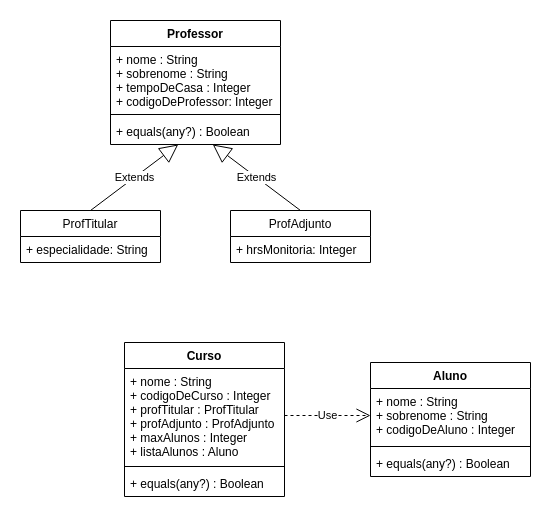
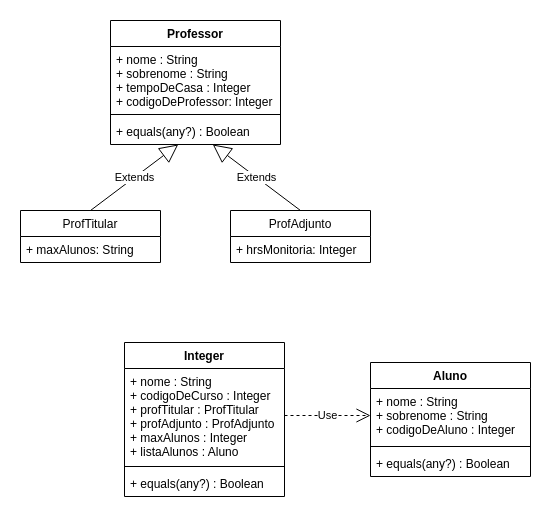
  <mxCell id="0" />
  <mxCell id="1" parent="0" />
  <mxCell id="2" value="Professor" style="swimlane;fontStyle=1;align=center;verticalAlign=top;childLayout=stackLayout;horizontal=1;startSize=26;horizontalStack=0;resizeParent=1;resizeParentMax=0;resizeLast=0;collapsible=1;marginBottom=0;" parent="1" vertex="1"><mxGeometry x="110" y="20" width="170" height="124" as="geometry" /></mxCell>
  <mxCell id="3" value="+ nome : String&#10;+ sobrenome : String&#10;+ tempoDeCasa : Integer&#10;+ codigoDeProfessor: Integer" style="text;strokeColor=none;fillColor=none;align=left;verticalAlign=top;spacingLeft=4;spacingRight=4;overflow=hidden;rotatable=0;points=[[0,0.5],[1,0.5]];portConstraint=eastwest;" parent="2" vertex="1"><mxGeometry y="26" width="170" height="64" as="geometry" /></mxCell>
  <mxCell id="4" value="" style="line;strokeWidth=1;fillColor=none;align=left;verticalAlign=middle;spacingTop=-1;spacingLeft=3;spacingRight=3;rotatable=0;labelPosition=right;points=[];portConstraint=eastwest;" parent="2" vertex="1"><mxGeometry y="90" width="170" height="8" as="geometry" /></mxCell>
  <mxCell id="5" value="+ equals(any?) : Boolean" style="text;strokeColor=none;fillColor=none;align=left;verticalAlign=top;spacingLeft=4;spacingRight=4;overflow=hidden;rotatable=0;points=[[0,0.5],[1,0.5]];portConstraint=eastwest;" parent="2" vertex="1"><mxGeometry y="98" width="170" height="26" as="geometry" /></mxCell>
  <mxCell id="6" value="ProfAdjunto" style="swimlane;fontStyle=0;childLayout=stackLayout;horizontal=1;startSize=26;fillColor=none;horizontalStack=0;resizeParent=1;resizeParentMax=0;resizeLast=0;collapsible=1;marginBottom=0;" vertex="1" parent="1"><mxGeometry x="230" y="210" width="140" height="52" as="geometry" /></mxCell>
  <mxCell id="7" value="+ hrsMonitoria: Integer" style="text;strokeColor=none;fillColor=none;align=left;verticalAlign=top;spacingLeft=4;spacingRight=4;overflow=hidden;rotatable=0;points=[[0,0.5],[1,0.5]];portConstraint=eastwest;" vertex="1" parent="6"><mxGeometry y="26" width="140" height="26" as="geometry" /></mxCell>
  <mxCell id="8" value="ProfTitular" style="swimlane;fontStyle=0;childLayout=stackLayout;horizontal=1;startSize=26;fillColor=none;horizontalStack=0;resizeParent=1;resizeParentMax=0;resizeLast=0;collapsible=1;marginBottom=0;" vertex="1" parent="1"><mxGeometry x="20" y="210" width="140" height="52" as="geometry" /></mxCell>
- <mxCell id="9" value="+ especialidade: String" style="text;strokeColor=none;fillColor=none;align=left;verticalAlign=top;spacingLeft=4;spacingRight=4;overflow=hidden;rotatable=0;points=[[0,0.5],[1,0.5]];portConstraint=eastwest;" vertex="1" parent="8"><mxGeometry y="26" width="140" height="26" as="geometry" /></mxCell>
+ <mxCell id="9" value="+ maxAlunos: String" style="text;strokeColor=none;fillColor=none;align=left;verticalAlign=top;spacingLeft=4;spacingRight=4;overflow=hidden;rotatable=0;points=[[0,0.5],[1,0.5]];portConstraint=eastwest;" vertex="1" parent="8"><mxGeometry y="26" width="140" height="26" as="geometry" /></mxCell>
  <mxCell id="10" value="Extends" style="endArrow=block;endSize=16;endFill=0;html=1;exitX=0.5;exitY=0;exitDx=0;exitDy=0;" edge="1" parent="1" source="8" target="5"><mxGeometry width="160" relative="1" as="geometry"><mxPoint x="120" y="190" as="sourcePoint" /><mxPoint x="280" y="190" as="targetPoint" /></mxGeometry></mxCell>
  <mxCell id="11" value="Extends" style="endArrow=block;endSize=16;endFill=0;html=1;exitX=0.5;exitY=0;exitDx=0;exitDy=0;" edge="1" parent="1" source="6" target="5"><mxGeometry width="160" relative="1" as="geometry"><mxPoint x="100" y="220" as="sourcePoint" /><mxPoint x="187.722" y="154" as="targetPoint" /></mxGeometry></mxCell>
- <mxCell id="12" value="Curso" style="swimlane;fontStyle=1;align=center;verticalAlign=top;childLayout=stackLayout;horizontal=1;startSize=26;horizontalStack=0;resizeParent=1;resizeParentMax=0;resizeLast=0;collapsible=1;marginBottom=0;" vertex="1" parent="1"><mxGeometry x="124" y="342" width="160" height="154" as="geometry" /></mxCell>
+ <mxCell id="12" value="Integer" style="swimlane;fontStyle=1;align=center;verticalAlign=top;childLayout=stackLayout;horizontal=1;startSize=26;horizontalStack=0;resizeParent=1;resizeParentMax=0;resizeLast=0;collapsible=1;marginBottom=0;" vertex="1" parent="1"><mxGeometry x="124" y="342" width="160" height="154" as="geometry" /></mxCell>
  <mxCell id="13" value="+ nome : String&#10;+ codigoDeCurso : Integer&#10;+ profTitular : ProfTitular&#10;+ profAdjunto : ProfAdjunto&#10;+ maxAlunos : Integer&#10;+ listaAlunos : Aluno&#10;" style="text;strokeColor=none;fillColor=none;align=left;verticalAlign=top;spacingLeft=4;spacingRight=4;overflow=hidden;rotatable=0;points=[[0,0.5],[1,0.5]];portConstraint=eastwest;" vertex="1" parent="12"><mxGeometry y="26" width="160" height="94" as="geometry" /></mxCell>
  <mxCell id="14" value="" style="line;strokeWidth=1;fillColor=none;align=left;verticalAlign=middle;spacingTop=-1;spacingLeft=3;spacingRight=3;rotatable=0;labelPosition=right;points=[];portConstraint=eastwest;" vertex="1" parent="12"><mxGeometry y="120" width="160" height="8" as="geometry" /></mxCell>
  <mxCell id="15" value="+ equals(any?) : Boolean" style="text;strokeColor=none;fillColor=none;align=left;verticalAlign=top;spacingLeft=4;spacingRight=4;overflow=hidden;rotatable=0;points=[[0,0.5],[1,0.5]];portConstraint=eastwest;" vertex="1" parent="12"><mxGeometry y="128" width="160" height="26" as="geometry" /></mxCell>
  <mxCell id="16" value="Use" style="endArrow=open;endSize=12;dashed=1;html=1;entryX=0;entryY=0.5;entryDx=0;entryDy=0;exitX=1;exitY=0.5;exitDx=0;exitDy=0;" edge="1" parent="1" source="13" target="18"><mxGeometry width="160" relative="1" as="geometry"><mxPoint x="290" y="395" as="sourcePoint" /><mxPoint x="280" y="362" as="targetPoint" /></mxGeometry></mxCell>
  <mxCell id="17" value="Aluno" style="swimlane;fontStyle=1;align=center;verticalAlign=top;childLayout=stackLayout;horizontal=1;startSize=26;horizontalStack=0;resizeParent=1;resizeParentMax=0;resizeLast=0;collapsible=1;marginBottom=0;" vertex="1" parent="1"><mxGeometry x="370" y="362" width="160" height="114" as="geometry" /></mxCell>
  <mxCell id="18" value="+ nome : String&#10;+ sobrenome : String&#10;+ codigoDeAluno : Integer" style="text;strokeColor=none;fillColor=none;align=left;verticalAlign=top;spacingLeft=4;spacingRight=4;overflow=hidden;rotatable=0;points=[[0,0.5],[1,0.5]];portConstraint=eastwest;" vertex="1" parent="17"><mxGeometry y="26" width="160" height="54" as="geometry" /></mxCell>
  <mxCell id="19" value="" style="line;strokeWidth=1;fillColor=none;align=left;verticalAlign=middle;spacingTop=-1;spacingLeft=3;spacingRight=3;rotatable=0;labelPosition=right;points=[];portConstraint=eastwest;" vertex="1" parent="17"><mxGeometry y="80" width="160" height="8" as="geometry" /></mxCell>
  <mxCell id="20" value="+ equals(any?) : Boolean" style="text;strokeColor=none;fillColor=none;align=left;verticalAlign=top;spacingLeft=4;spacingRight=4;overflow=hidden;rotatable=0;points=[[0,0.5],[1,0.5]];portConstraint=eastwest;" vertex="1" parent="17"><mxGeometry y="88" width="160" height="26" as="geometry" /></mxCell>
